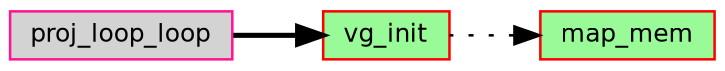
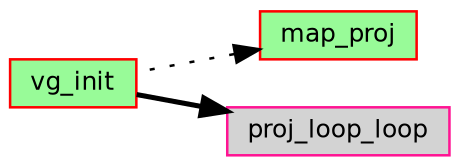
  digraph {
    rankdir=RL
    node [color=red fillcolor=palegreen fontname=Helvetica fontsize=10 shape=record style=filled]
    edge [color=black dir=back fontname=Helvetica fontsize=10 labelfontname=Helvetica labelfontsize=10]
-   n1 [fontcolor=black height=0.2 label=map_mem width=0.4]
+   n1 [fontcolor=black height=0.2 label=map_proj width=0.4]
    n2 [height=0.2 label=vg_init width=0.4]
    n3 [color=deeppink fillcolor=lightgrey height=0.2 label=proj_loop_loop width=0.4]
    n1 -> n2 [style=dotted]
-   n2 -> n3 [style=bold]
+   n3 -> n2 [style=bold]
  }
